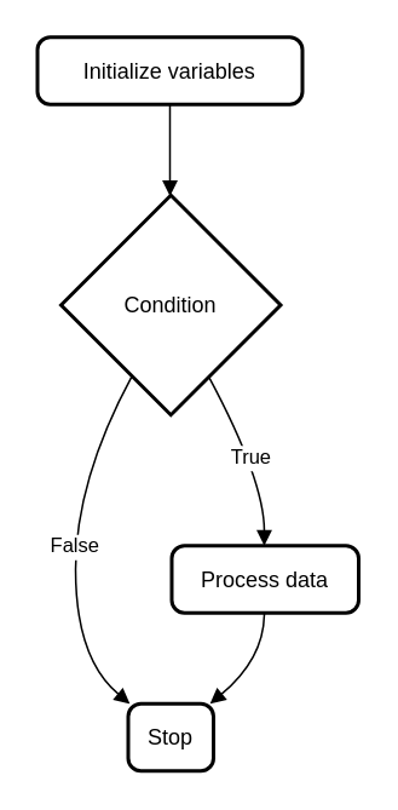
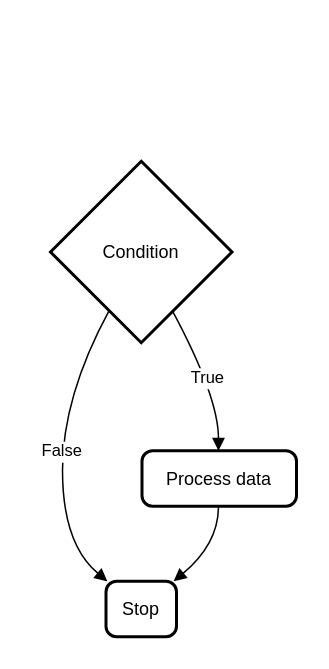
  <mxCell id="0" />
  <mxCell id="1" parent="0" />
- <mxCell id="2" value="Initialize variables" style="rounded=1;absoluteArcSize=1;arcSize=14;whiteSpace=wrap;strokeWidth=2;" vertex="1" parent="1"><mxGeometry y="20" width="146" height="37" as="geometry" x="20" /></mxCell>
  <mxCell id="3" value="Condition" style="rhombus;strokeWidth=2;whiteSpace=wrap;" vertex="1" parent="1"><mxGeometry x="33" y="107" width="121" height="121" as="geometry" /></mxCell>
  <mxCell id="4" value="Process data" style="rounded=1;absoluteArcSize=1;arcSize=14;whiteSpace=wrap;strokeWidth=2;" vertex="1" parent="1"><mxGeometry x="94" y="300" width="103" height="37" as="geometry" /></mxCell>
  <mxCell id="5" value="Stop" style="rounded=1;absoluteArcSize=1;arcSize=14;whiteSpace=wrap;strokeWidth=2;" vertex="1" parent="1"><mxGeometry x="70" y="387" width="47" height="37" as="geometry" /></mxCell>
- <mxCell id="6" value="" style="curved=1;startArrow=none;endArrow=block;exitX=0.5;exitY=1;entryX=0.496;entryY=0;" edge="1" parent="1" source="2" target="3"><mxGeometry relative="1" as="geometry"><Array as="points" /></mxGeometry></mxCell>
  <mxCell id="7" value="True" style="curved=1;startArrow=none;endArrow=block;exitX=0.765;exitY=1;entryX=0.495;entryY=0;" edge="1" parent="1" source="3" target="4"><mxGeometry relative="1" as="geometry"><Array as="points"><mxPoint x="145" y="264" /></Array></mxGeometry></mxCell>
  <mxCell id="8" value="False" style="curved=1;startArrow=none;endArrow=block;exitX=0.226;exitY=1;entryX=0.019;entryY=0;" edge="1" parent="1" source="3" target="5"><mxGeometry relative="1" as="geometry"><Array as="points"><mxPoint x="41" y="264" /><mxPoint x="41" y="362" /></Array></mxGeometry></mxCell>
  <mxCell id="9" value="" style="curved=1;startArrow=none;endArrow=block;exitX=0.495;exitY=1;entryX=0.96;entryY=0;" edge="1" parent="1" source="4" target="5"><mxGeometry relative="1" as="geometry"><Array as="points"><mxPoint x="145" y="362" /></Array></mxGeometry></mxCell>
